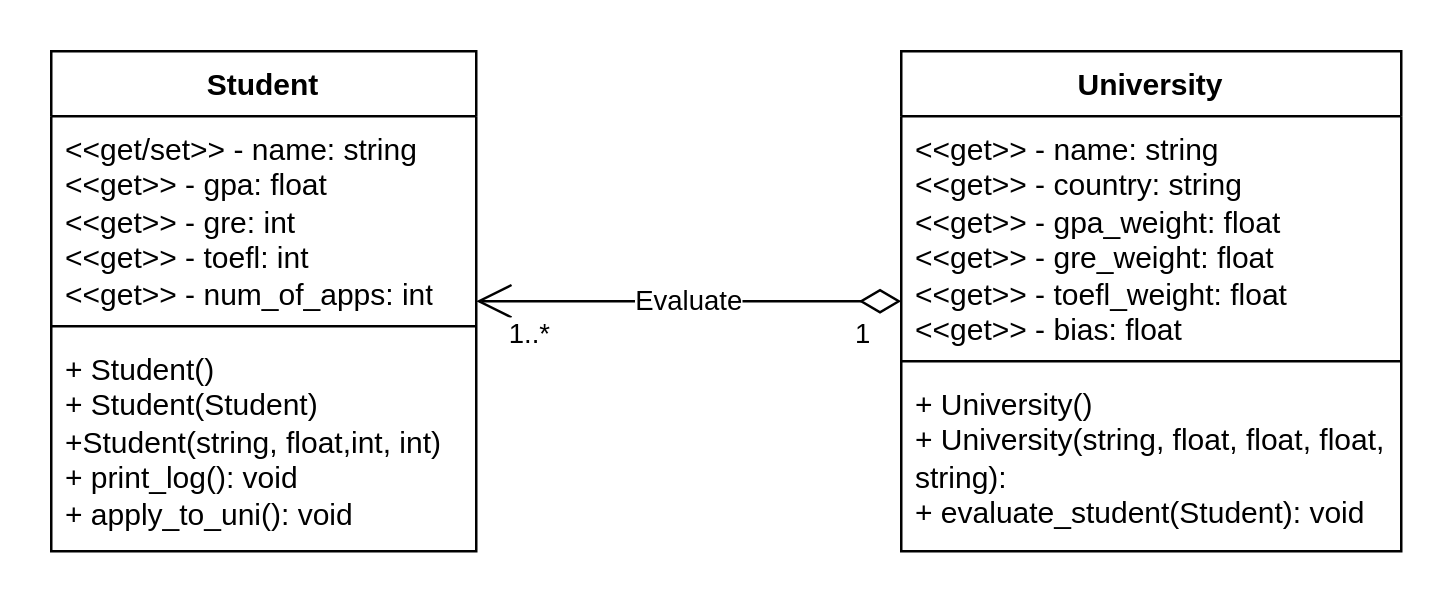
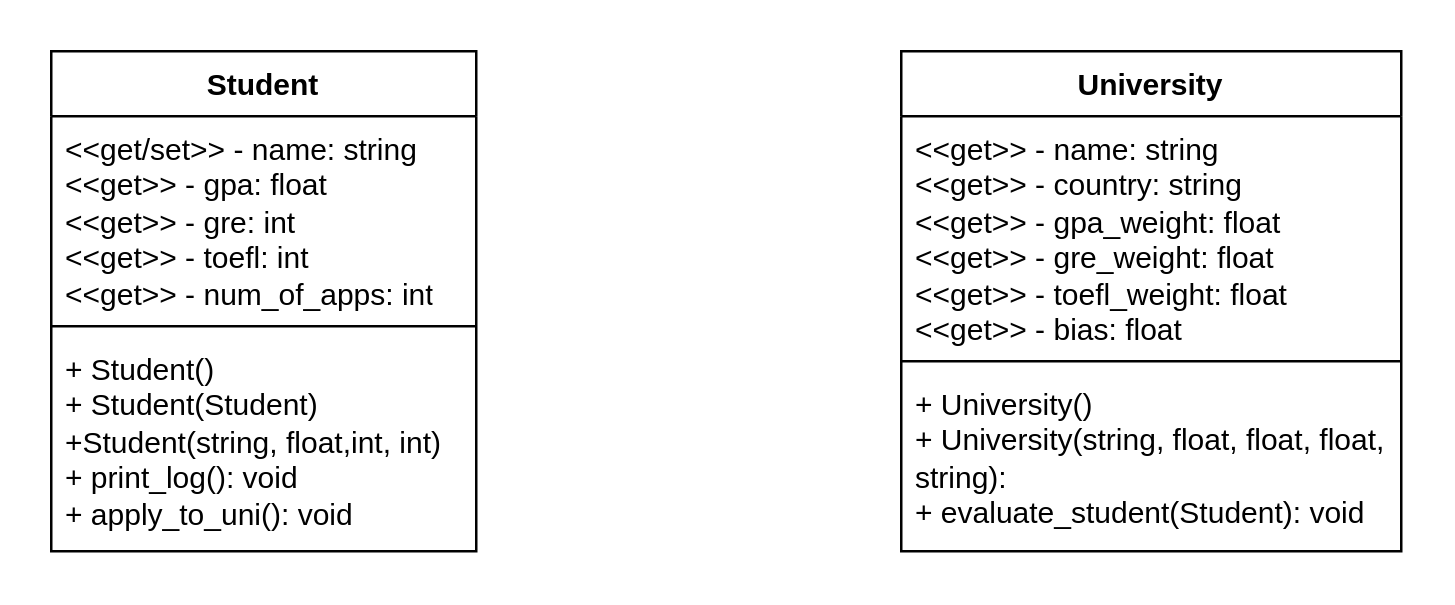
  <mxCell id="0" />
  <mxCell id="1" parent="0" />
  <mxCell id="2" value="Student" style="swimlane;fontStyle=1;align=center;verticalAlign=top;childLayout=stackLayout;horizontal=1;startSize=26;horizontalStack=0;resizeParent=1;resizeParentMax=0;resizeLast=0;collapsible=1;marginBottom=0;whiteSpace=wrap;html=1;" vertex="1" parent="1"><mxGeometry x="20" y="20" width="170" height="200" as="geometry" /></mxCell>
  <mxCell id="3" value="&amp;lt;&amp;lt;get/set&amp;gt;&amp;gt; - name: string&lt;br&gt;&amp;lt;&amp;lt;get&amp;gt;&amp;gt;&amp;nbsp;- gpa: float&lt;br&gt;&amp;lt;&amp;lt;get&amp;gt;&amp;gt;&amp;nbsp;- gre: int&lt;br&gt;&amp;lt;&amp;lt;get&amp;gt;&amp;gt;&amp;nbsp;- toefl: int&lt;br&gt;&amp;lt;&amp;lt;get&amp;gt;&amp;gt;&amp;nbsp;- num_of_apps: int" style="text;strokeColor=none;fillColor=none;align=left;verticalAlign=top;spacingLeft=4;spacingRight=4;overflow=hidden;rotatable=0;points=[[0,0.5],[1,0.5]];portConstraint=eastwest;whiteSpace=wrap;html=1;" vertex="1" parent="2"><mxGeometry y="26" width="170" height="80" as="geometry" /></mxCell>
  <mxCell id="4" value="" style="line;strokeWidth=1;fillColor=none;align=left;verticalAlign=middle;spacingTop=-1;spacingLeft=3;spacingRight=3;rotatable=0;labelPosition=right;points=[];portConstraint=eastwest;strokeColor=inherit;" vertex="1" parent="2"><mxGeometry y="106" width="170" height="8" as="geometry" /></mxCell>
  <mxCell id="5" value="+ Student()&lt;br&gt;+ Student(Student)&lt;br&gt;+Student(string, float,int, int)&lt;br&gt;+ print_log(): void&lt;br&gt;+ apply_to_uni(): void" style="text;strokeColor=none;fillColor=none;align=left;verticalAlign=top;spacingLeft=4;spacingRight=4;overflow=hidden;rotatable=0;points=[[0,0.5],[1,0.5]];portConstraint=eastwest;whiteSpace=wrap;html=1;" vertex="1" parent="2"><mxGeometry y="114" width="170" height="86" as="geometry" /></mxCell>
  <mxCell id="6" value="University&lt;br&gt;" style="swimlane;fontStyle=1;align=center;verticalAlign=top;childLayout=stackLayout;horizontal=1;startSize=26;horizontalStack=0;resizeParent=1;resizeParentMax=0;resizeLast=0;collapsible=1;marginBottom=0;whiteSpace=wrap;html=1;" vertex="1" parent="1"><mxGeometry x="360" y="20" width="200" height="200" as="geometry"><mxRectangle x="430" y="200" width="100" height="30" as="alternateBounds" /></mxGeometry></mxCell>
  <mxCell id="7" value="&amp;lt;&amp;lt;get&amp;gt;&amp;gt; - name: string&lt;br&gt;&amp;lt;&amp;lt;get&amp;gt;&amp;gt; - country: string&lt;br&gt;&amp;lt;&amp;lt;get&amp;gt;&amp;gt;&amp;nbsp;- gpa_weight: float&lt;br&gt;&amp;lt;&amp;lt;get&amp;gt;&amp;gt;&amp;nbsp;- gre_weight: float&lt;br&gt;&amp;lt;&amp;lt;get&amp;gt;&amp;gt;&amp;nbsp;- toefl_weight: float&lt;br&gt;&amp;lt;&amp;lt;get&amp;gt;&amp;gt;&amp;nbsp;- bias: float" style="text;strokeColor=none;fillColor=none;align=left;verticalAlign=top;spacingLeft=4;spacingRight=4;overflow=hidden;rotatable=0;points=[[0,0.5],[1,0.5]];portConstraint=eastwest;whiteSpace=wrap;html=1;" vertex="1" parent="6"><mxGeometry y="26" width="200" height="94" as="geometry" /></mxCell>
  <mxCell id="8" value="" style="line;strokeWidth=1;fillColor=none;align=left;verticalAlign=middle;spacingTop=-1;spacingLeft=3;spacingRight=3;rotatable=0;labelPosition=right;points=[];portConstraint=eastwest;strokeColor=inherit;" vertex="1" parent="6"><mxGeometry y="120" width="200" height="8" as="geometry" /></mxCell>
  <mxCell id="9" value="+ University()&lt;br&gt;+ University(string, float, float, float, string):&lt;br&gt;+ evaluate_student(Student): void" style="text;strokeColor=none;fillColor=none;align=left;verticalAlign=top;spacingLeft=4;spacingRight=4;overflow=hidden;rotatable=0;points=[[0,0.5],[1,0.5]];portConstraint=eastwest;whiteSpace=wrap;html=1;" vertex="1" parent="6"><mxGeometry y="128" width="200" height="72" as="geometry" /></mxCell>
- <mxCell id="10" value="Evaluate" style="endArrow=open;html=1;endSize=12;startArrow=diamondThin;startSize=14;startFill=0;edgeStyle=orthogonalEdgeStyle;rounded=0;" edge="1" parent="1" source="6" target="2"><mxGeometry relative="1" as="geometry"><mxPoint x="180" y="150" as="sourcePoint" /><mxPoint x="340" y="150" as="targetPoint" /></mxGeometry></mxCell>
- <mxCell id="11" value="1" style="edgeLabel;resizable=0;html=1;align=left;verticalAlign=top;" connectable="0" vertex="1" parent="10"><mxGeometry x="-1" relative="1" as="geometry"><mxPoint x="-20" as="offset" /></mxGeometry></mxCell>
- <mxCell id="12" value="1..*" style="edgeLabel;resizable=0;html=1;align=right;verticalAlign=top;" connectable="0" vertex="1" parent="10"><mxGeometry x="1" relative="1" as="geometry"><mxPoint x="30" as="offset" /></mxGeometry></mxCell>
